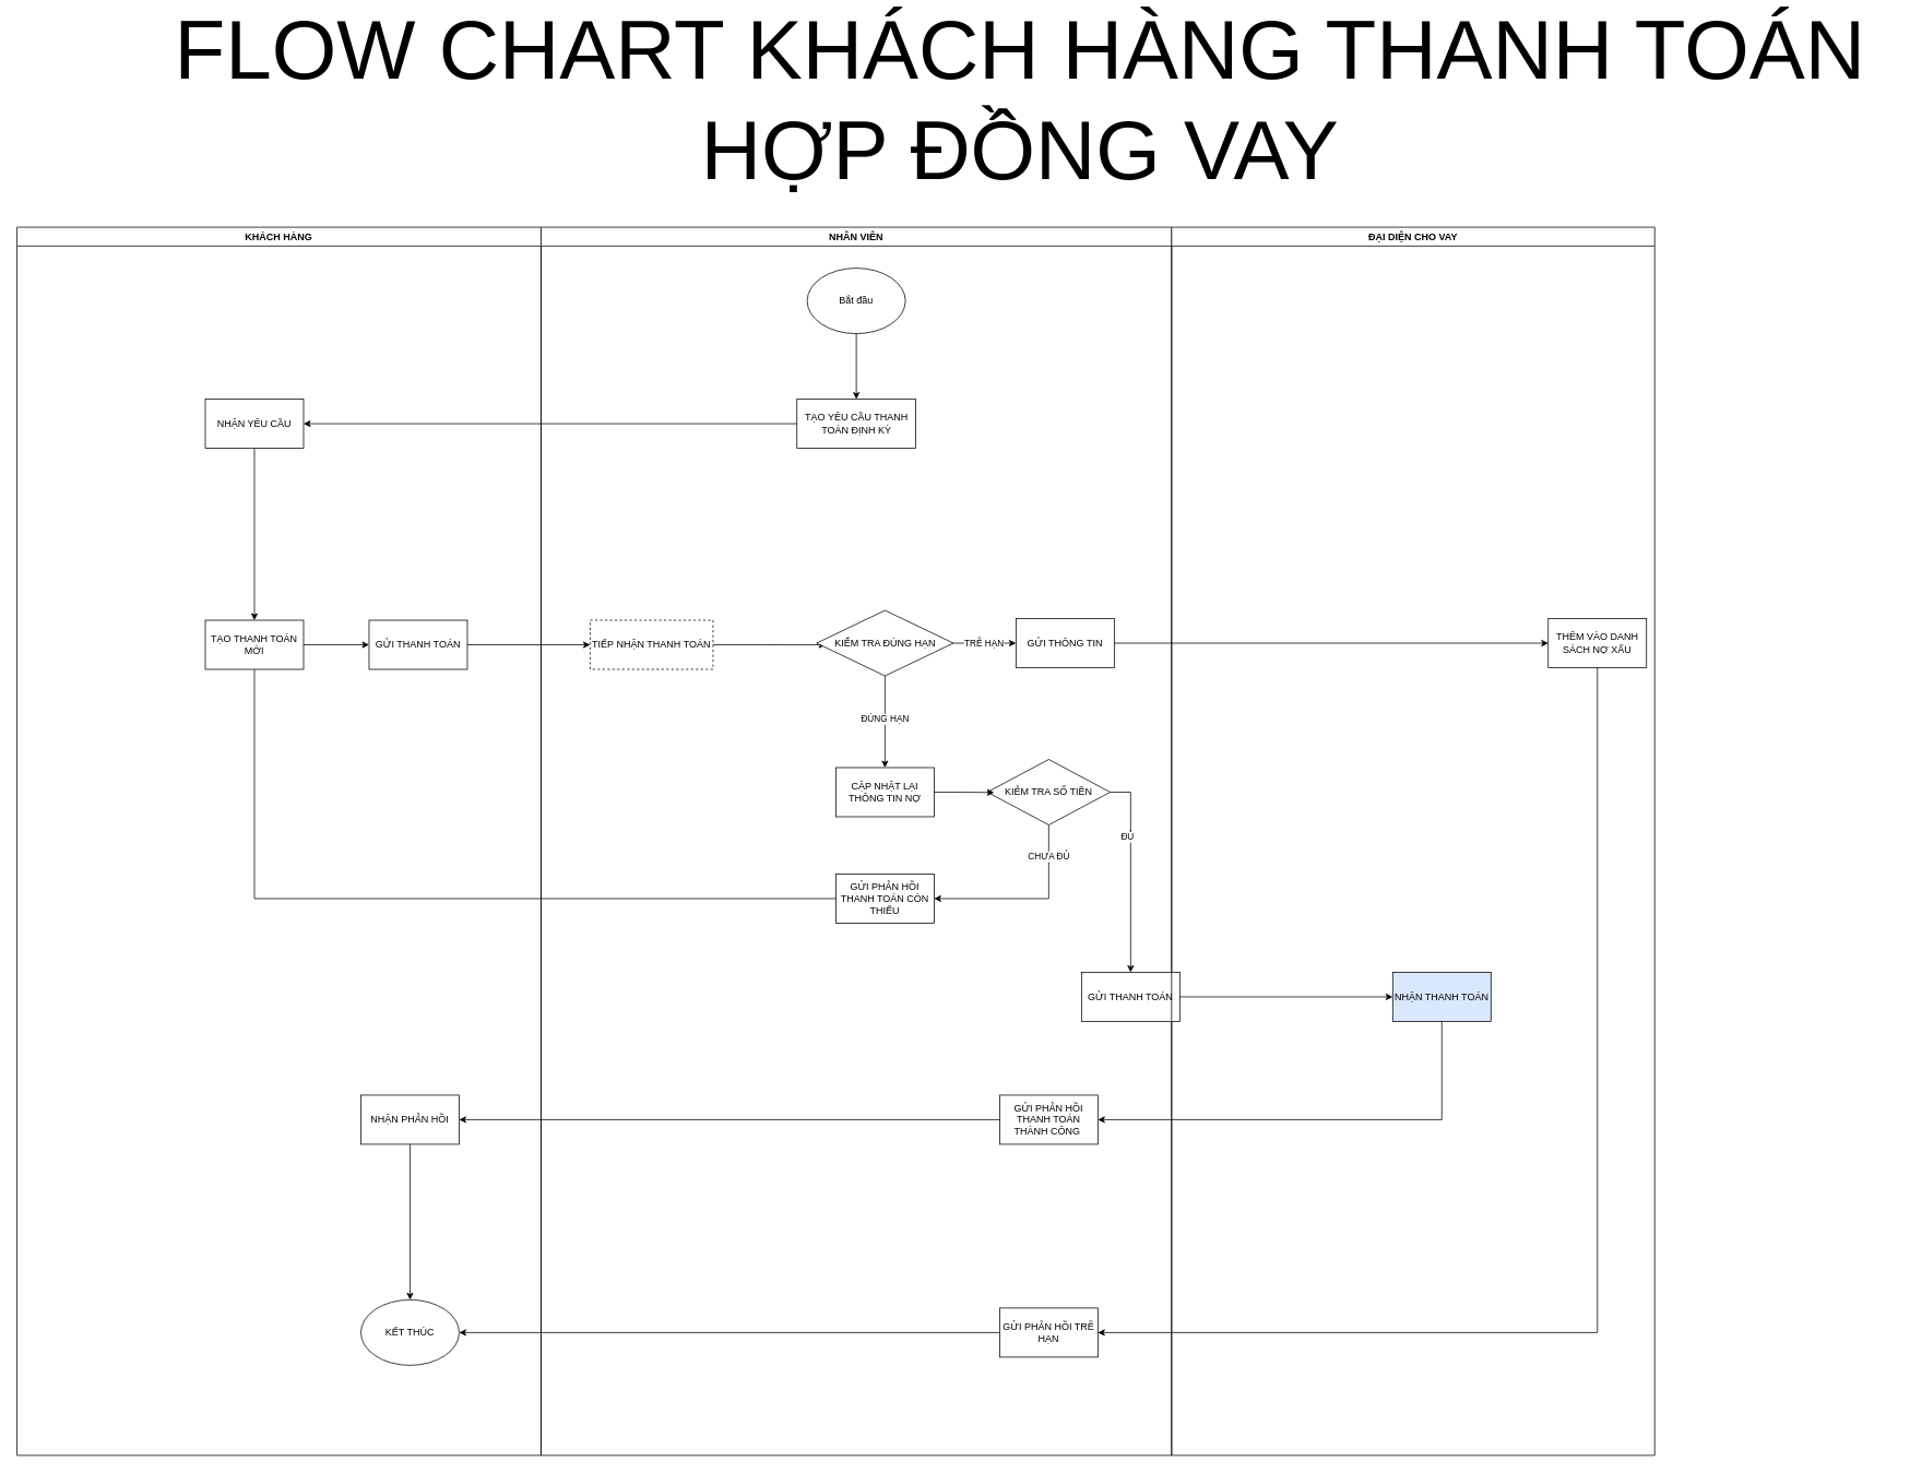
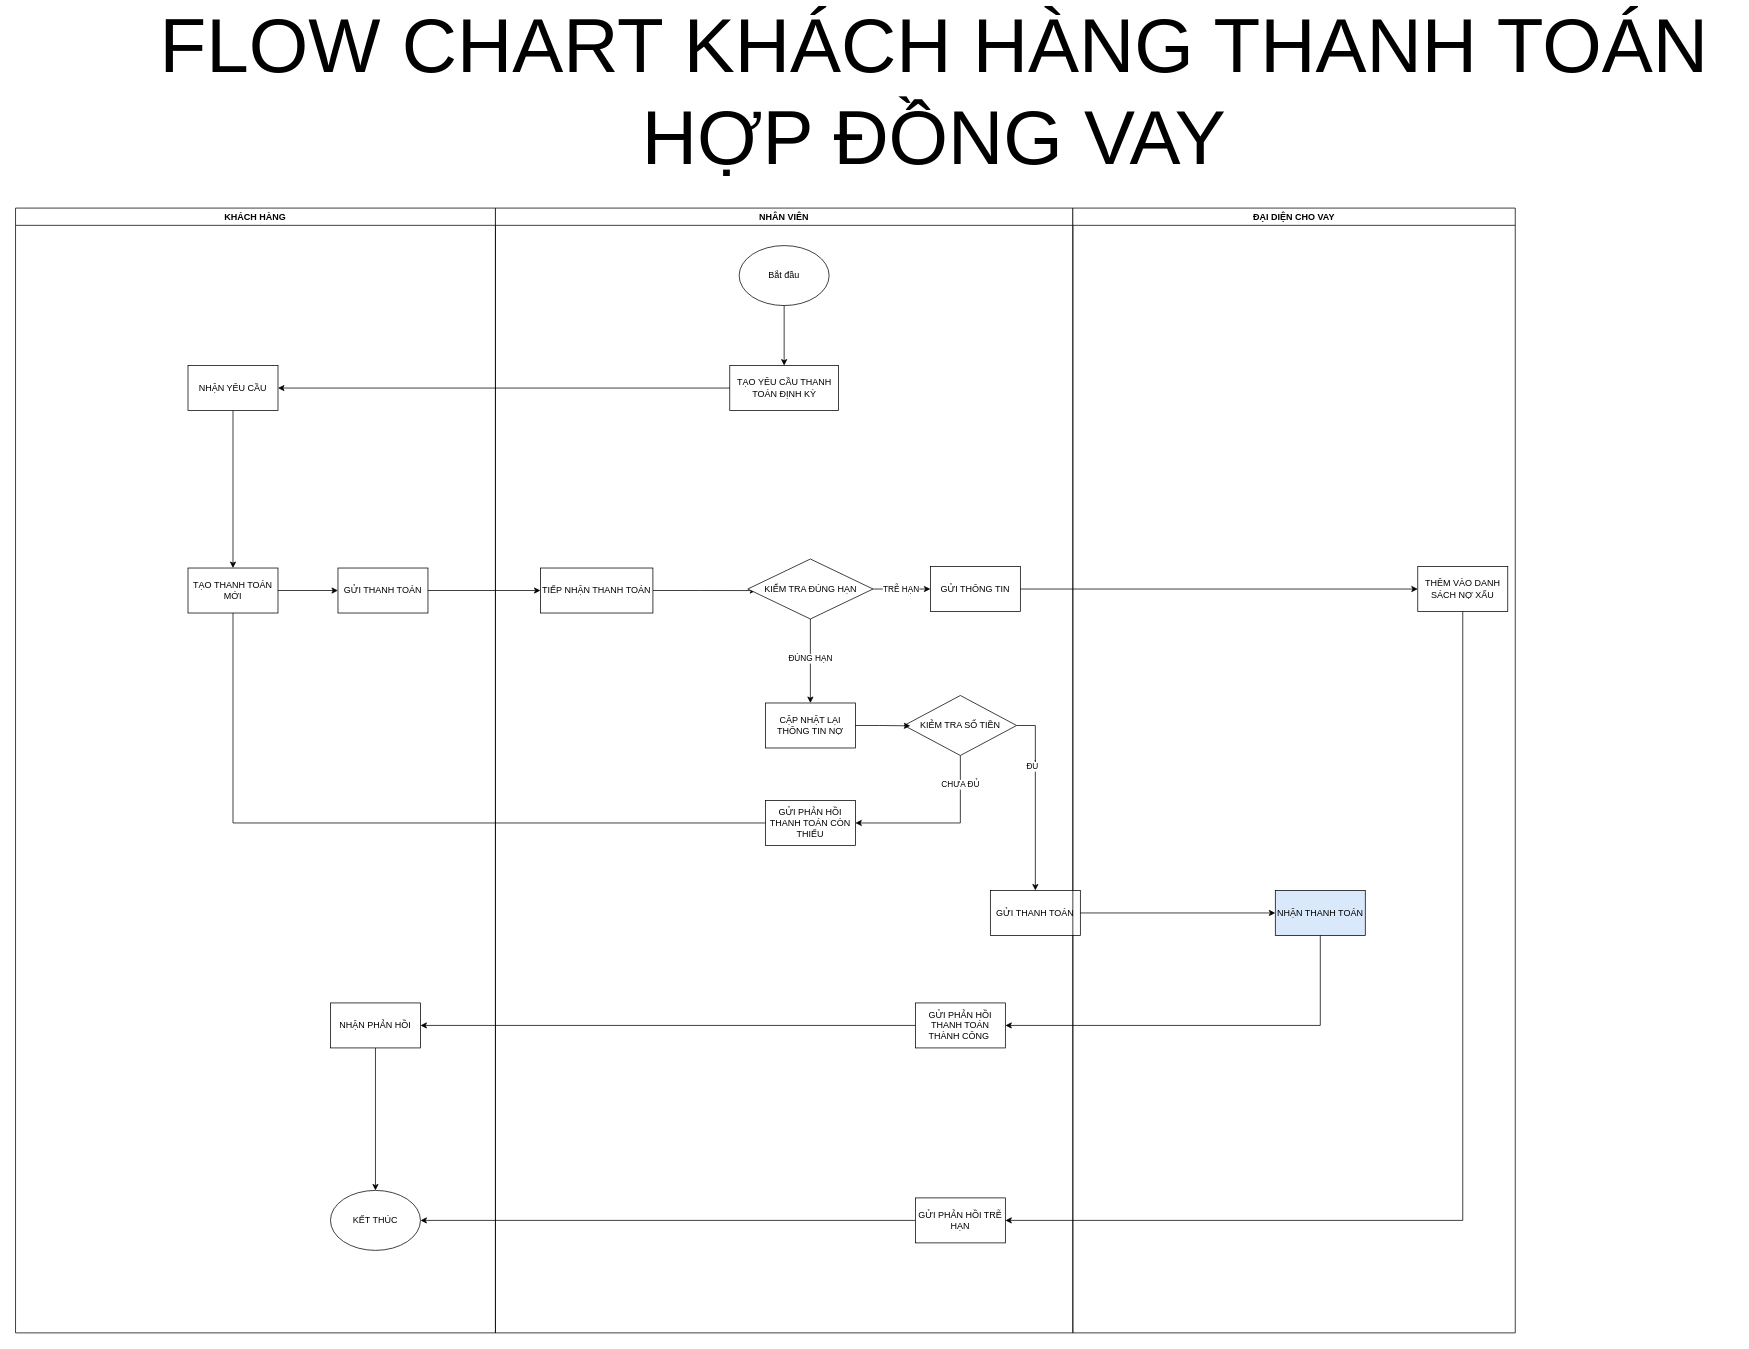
  <mxCell id="0" />
  <mxCell id="1" parent="0" />
  <mxCell id="2" value="KHÁCH HÀNG" style="swimlane;whiteSpace=wrap;html=1;" vertex="1" parent="1"><mxGeometry x="20" y="190" width="640" height="1500" as="geometry"><mxRectangle x="740" y="310" width="120" height="30" as="alternateBounds" /></mxGeometry></mxCell>
  <mxCell id="3" value="TẠO THANH TOÁN MỚI" style="rounded=0;whiteSpace=wrap;html=1;" vertex="1" parent="2"><mxGeometry x="230" y="480" width="120" height="60" as="geometry" /></mxCell>
  <mxCell id="4" value="NHẬN PHẢN HỒI" style="rounded=0;whiteSpace=wrap;html=1;" vertex="1" parent="2"><mxGeometry x="420" y="1060" width="120" height="60" as="geometry" /></mxCell>
  <mxCell id="5" style="edgeStyle=orthogonalEdgeStyle;rounded=0;orthogonalLoop=1;jettySize=auto;html=1;exitX=0.5;exitY=1;exitDx=0;exitDy=0;entryX=0.5;entryY=0;entryDx=0;entryDy=0;" edge="1" parent="2" source="6" target="3"><mxGeometry relative="1" as="geometry" /></mxCell>
  <mxCell id="6" value="NHẬN YÊU CẦU" style="rounded=0;whiteSpace=wrap;html=1;" vertex="1" parent="2"><mxGeometry x="230" y="210" width="120" height="60" as="geometry" /></mxCell>
  <mxCell id="7" value="NHÂN VIÊN" style="swimlane;whiteSpace=wrap;html=1;" vertex="1" parent="1"><mxGeometry x="660" y="190" width="770" height="1500" as="geometry"><mxRectangle x="740" y="310" width="120" height="30" as="alternateBounds" /></mxGeometry></mxCell>
  <mxCell id="8" style="edgeStyle=orthogonalEdgeStyle;rounded=0;orthogonalLoop=1;jettySize=auto;html=1;exitX=1;exitY=0.5;exitDx=0;exitDy=0;entryX=0.067;entryY=0.526;entryDx=0;entryDy=0;entryPerimeter=0;" edge="1" parent="7" source="9" target="27"><mxGeometry relative="1" as="geometry"><mxPoint x="310" y="510" as="targetPoint" /></mxGeometry></mxCell>
- <mxCell id="9" value="TIẾP NHẬN THANH TOÁN" style="rounded=0;whiteSpace=wrap;html=1;dashed=1;" vertex="1" parent="7"><mxGeometry x="60" y="480" width="150" height="60" as="geometry" /></mxCell>
+ <mxCell id="9" value="TIẾP NHẬN THANH TOÁN" style="rounded=0;whiteSpace=wrap;html=1;" vertex="1" parent="7"><mxGeometry x="60" y="480" width="150" height="60" as="geometry" /></mxCell>
  <mxCell id="10" value="CẬP NHẬT LẠI THÔNG TIN NỢ" style="rounded=0;whiteSpace=wrap;html=1;" vertex="1" parent="7"><mxGeometry x="360" y="660" width="120" height="60" as="geometry" /></mxCell>
  <mxCell id="11" style="edgeStyle=orthogonalEdgeStyle;rounded=0;orthogonalLoop=1;jettySize=auto;html=1;exitX=0.5;exitY=1;exitDx=0;exitDy=0;entryX=1;entryY=0.5;entryDx=0;entryDy=0;" edge="1" parent="7" source="15" target="17"><mxGeometry relative="1" as="geometry" /></mxCell>
  <mxCell id="12" value="CHƯA ĐỦ" style="edgeLabel;html=1;align=center;verticalAlign=middle;resizable=0;points=[];" vertex="1" connectable="0" parent="11"><mxGeometry x="-0.669" y="-1" relative="1" as="geometry"><mxPoint as="offset" /></mxGeometry></mxCell>
  <mxCell id="13" style="edgeStyle=orthogonalEdgeStyle;rounded=0;orthogonalLoop=1;jettySize=auto;html=1;exitX=1;exitY=0.5;exitDx=0;exitDy=0;" edge="1" parent="7" source="15" target="19"><mxGeometry relative="1" as="geometry" /></mxCell>
  <mxCell id="14" value="ĐỦ" style="edgeLabel;html=1;align=center;verticalAlign=middle;resizable=0;points=[];" vertex="1" connectable="0" parent="13"><mxGeometry x="-0.355" y="3" relative="1" as="geometry"><mxPoint x="-8" as="offset" /></mxGeometry></mxCell>
  <mxCell id="15" value="KIẺM TRA SỐ TIỀN" style="rhombus;whiteSpace=wrap;html=1;" vertex="1" parent="7"><mxGeometry x="545" y="650" width="150" height="80" as="geometry" /></mxCell>
  <mxCell id="16" style="edgeStyle=orthogonalEdgeStyle;rounded=0;orthogonalLoop=1;jettySize=auto;html=1;exitX=1;exitY=0.5;exitDx=0;exitDy=0;entryX=0.055;entryY=0.506;entryDx=0;entryDy=0;entryPerimeter=0;" edge="1" parent="7" source="10" target="15"><mxGeometry relative="1" as="geometry" /></mxCell>
  <mxCell id="17" value="GỬI PHẢN HỒI THANH TOÁN CÒN THIẾU" style="rounded=0;whiteSpace=wrap;html=1;" vertex="1" parent="7"><mxGeometry x="360" y="790" width="120" height="60" as="geometry" /></mxCell>
  <mxCell id="18" value="GỬI PHẢN HỒI THANH TOÁN THÀNH CÔNG&amp;nbsp;" style="rounded=0;whiteSpace=wrap;html=1;" vertex="1" parent="7"><mxGeometry x="560" y="1060" width="120" height="60" as="geometry" /></mxCell>
  <mxCell id="19" value="GỬI THANH TOÁN" style="rounded=0;whiteSpace=wrap;html=1;" vertex="1" parent="7"><mxGeometry x="660" y="910" width="120" height="60" as="geometry" /></mxCell>
  <mxCell id="20" value="Bắt đầu" style="ellipse;whiteSpace=wrap;html=1;" vertex="1" parent="7"><mxGeometry x="325" y="50" width="120" height="80" as="geometry" /></mxCell>
  <mxCell id="21" value="" style="endArrow=classic;html=1;rounded=0;exitX=0.5;exitY=1;exitDx=0;exitDy=0;" edge="1" parent="7" source="20"><mxGeometry width="50" height="50" relative="1" as="geometry"><mxPoint x="405" y="320" as="sourcePoint" /><mxPoint x="385" y="210" as="targetPoint" /></mxGeometry></mxCell>
  <mxCell id="22" value="TẠO YÊU CẦU THANH TOÁN ĐỊNH KỲ" style="rounded=0;whiteSpace=wrap;html=1;" vertex="1" parent="7"><mxGeometry x="312.5" y="210" width="145" height="60" as="geometry" /></mxCell>
  <mxCell id="23" style="edgeStyle=orthogonalEdgeStyle;rounded=0;orthogonalLoop=1;jettySize=auto;html=1;exitX=0.5;exitY=1;exitDx=0;exitDy=0;entryX=0.5;entryY=0;entryDx=0;entryDy=0;" edge="1" parent="7" source="27" target="10"><mxGeometry relative="1" as="geometry" /></mxCell>
  <mxCell id="24" value="ĐÚNG HẠN" style="edgeLabel;html=1;align=center;verticalAlign=middle;resizable=0;points=[];" vertex="1" connectable="0" parent="23"><mxGeometry x="-0.079" y="-1" relative="1" as="geometry"><mxPoint as="offset" /></mxGeometry></mxCell>
  <mxCell id="25" style="edgeStyle=orthogonalEdgeStyle;rounded=0;orthogonalLoop=1;jettySize=auto;html=1;exitX=1;exitY=0.5;exitDx=0;exitDy=0;entryX=0;entryY=0.5;entryDx=0;entryDy=0;" edge="1" parent="7" source="27" target="28"><mxGeometry relative="1" as="geometry" /></mxCell>
  <mxCell id="26" value="TRỄ HẠN" style="edgeLabel;html=1;align=center;verticalAlign=middle;resizable=0;points=[];" vertex="1" connectable="0" parent="25"><mxGeometry x="-0.034" relative="1" as="geometry"><mxPoint as="offset" /></mxGeometry></mxCell>
  <mxCell id="27" value="KIỂM TRA ĐÚNG HẠN" style="rhombus;whiteSpace=wrap;html=1;" vertex="1" parent="7"><mxGeometry x="336.5" y="468" width="167" height="80" as="geometry" /></mxCell>
  <mxCell id="28" value="GỬI THÔNG TIN" style="rounded=0;whiteSpace=wrap;html=1;" vertex="1" parent="7"><mxGeometry x="580" y="478" width="120" height="60" as="geometry" /></mxCell>
  <mxCell id="29" value="" style="edgeStyle=orthogonalEdgeStyle;rounded=0;orthogonalLoop=1;jettySize=auto;html=1;exitX=1;exitY=0.5;exitDx=0;exitDy=0;entryX=0;entryY=0.5;entryDx=0;entryDy=0;" edge="1" parent="1" source="3" target="31"><mxGeometry relative="1" as="geometry"><mxPoint x="370" y="700" as="sourcePoint" /><mxPoint x="820" y="700" as="targetPoint" /></mxGeometry></mxCell>
  <mxCell id="30" style="edgeStyle=orthogonalEdgeStyle;rounded=0;orthogonalLoop=1;jettySize=auto;html=1;exitX=1;exitY=0.5;exitDx=0;exitDy=0;" edge="1" parent="1" source="31" target="9"><mxGeometry relative="1" as="geometry" /></mxCell>
  <mxCell id="31" value="GỬI THANH TOÁN" style="rounded=0;whiteSpace=wrap;html=1;" vertex="1" parent="1"><mxGeometry x="450" y="670" width="120" height="60" as="geometry" /></mxCell>
  <mxCell id="32" value="ĐẠI DIỆN CHO VAY" style="swimlane;whiteSpace=wrap;html=1;" vertex="1" parent="1"><mxGeometry x="1430" y="190" width="590" height="1500" as="geometry" /></mxCell>
  <mxCell id="33" value="NHẬN THANH TOÁN" style="rounded=0;whiteSpace=wrap;html=1;fillColor=#dae8fc;" vertex="1" parent="32"><mxGeometry x="270" y="910" width="120" height="60" as="geometry" /></mxCell>
  <mxCell id="34" value="THÊM VÀO DANH SÁCH NỢ XẤU" style="rounded=0;whiteSpace=wrap;html=1;" vertex="1" parent="32"><mxGeometry x="460" y="478" width="120" height="60" as="geometry" /></mxCell>
  <mxCell id="35" value="FLOW CHART KHÁCH HÀNG THANH TOÁN HỢP ĐỒNG VAY" style="text;html=1;strokeColor=none;fillColor=none;align=center;verticalAlign=middle;whiteSpace=wrap;rounded=0;fontSize=102;" vertex="1" parent="1"><mxGeometry x="180" y="20" width="2130" height="30" as="geometry" /></mxCell>
  <mxCell id="36" style="edgeStyle=orthogonalEdgeStyle;rounded=0;orthogonalLoop=1;jettySize=auto;html=1;exitX=0;exitY=0.5;exitDx=0;exitDy=0;" edge="1" parent="1" source="18" target="4"><mxGeometry relative="1" as="geometry" /></mxCell>
  <mxCell id="37" style="edgeStyle=orthogonalEdgeStyle;rounded=0;orthogonalLoop=1;jettySize=auto;html=1;exitX=0;exitY=0.5;exitDx=0;exitDy=0;entryX=0.5;entryY=1;entryDx=0;entryDy=0;endArrow=none;" edge="1" parent="1" source="17" target="3"><mxGeometry relative="1" as="geometry" /></mxCell>
  <mxCell id="38" style="edgeStyle=orthogonalEdgeStyle;rounded=0;orthogonalLoop=1;jettySize=auto;html=1;exitX=1;exitY=0.5;exitDx=0;exitDy=0;" edge="1" parent="1" source="19" target="33"><mxGeometry relative="1" as="geometry" /></mxCell>
  <mxCell id="39" style="edgeStyle=orthogonalEdgeStyle;rounded=0;orthogonalLoop=1;jettySize=auto;html=1;exitX=0.5;exitY=1;exitDx=0;exitDy=0;entryX=1;entryY=0.5;entryDx=0;entryDy=0;" edge="1" parent="1" source="33" target="18"><mxGeometry relative="1" as="geometry" /></mxCell>
  <mxCell id="40" style="edgeStyle=orthogonalEdgeStyle;rounded=0;orthogonalLoop=1;jettySize=auto;html=1;exitX=0;exitY=0.5;exitDx=0;exitDy=0;entryX=1;entryY=0.5;entryDx=0;entryDy=0;" edge="1" parent="1" source="22" target="6"><mxGeometry relative="1" as="geometry" /></mxCell>
  <mxCell id="41" style="edgeStyle=orthogonalEdgeStyle;rounded=0;orthogonalLoop=1;jettySize=auto;html=1;exitX=1;exitY=0.5;exitDx=0;exitDy=0;" edge="1" parent="1" source="28" target="34"><mxGeometry relative="1" as="geometry" /></mxCell>
  <mxCell id="42" value="KẾT THÚC" style="ellipse;whiteSpace=wrap;html=1;" vertex="1" parent="1"><mxGeometry x="440" y="1500" width="120" height="80" as="geometry" /></mxCell>
  <mxCell id="43" style="edgeStyle=orthogonalEdgeStyle;rounded=0;orthogonalLoop=1;jettySize=auto;html=1;exitX=0.5;exitY=1;exitDx=0;exitDy=0;entryX=0.5;entryY=0;entryDx=0;entryDy=0;" edge="1" parent="1" source="4" target="42"><mxGeometry relative="1" as="geometry" /></mxCell>
  <mxCell id="44" style="edgeStyle=orthogonalEdgeStyle;rounded=0;orthogonalLoop=1;jettySize=auto;html=1;exitX=0.5;exitY=1;exitDx=0;exitDy=0;entryX=1;entryY=0.5;entryDx=0;entryDy=0;" edge="1" parent="1" source="34" target="46"><mxGeometry relative="1" as="geometry" /></mxCell>
  <mxCell id="45" style="edgeStyle=orthogonalEdgeStyle;rounded=0;orthogonalLoop=1;jettySize=auto;html=1;exitX=0;exitY=0.5;exitDx=0;exitDy=0;entryX=1;entryY=0.5;entryDx=0;entryDy=0;" edge="1" parent="1" source="46" target="42"><mxGeometry relative="1" as="geometry" /></mxCell>
  <mxCell id="46" value="GỬI PHẢN HỒI TRỄ HẠN" style="rounded=0;whiteSpace=wrap;html=1;" vertex="1" parent="1"><mxGeometry x="1220" y="1510" width="120" height="60" as="geometry" /></mxCell>
